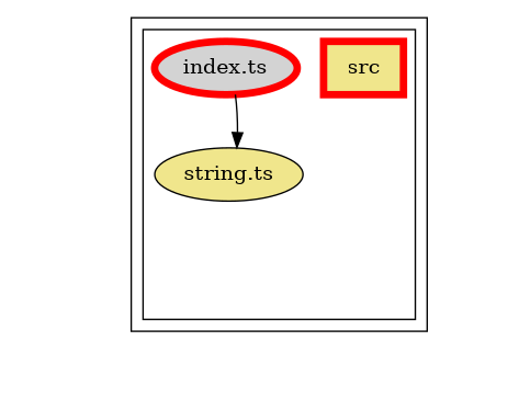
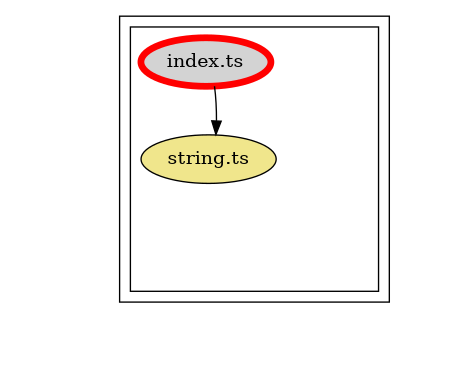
  digraph {
    compound=true
    node [style=filled]
    edge [style=invis]
    n1 [label="string.ts" fillcolor=khaki]
    exit_src [style=invis]
-   n3 [color="#ff0000" label=src penwidth=5 shape=rectangle fillcolor=khaki]
    n4 [color="#ff0000" label="index.ts" penwidth=5 fillcolor=lightgrey]
    "dependency-graph-[object Object]" [style=invis]
    subgraph cluster_1 {
      color="#000000"
      subgraph cluster_2 {
        color="#000000"
        n1
        exit_src
-       n3
        n4
      }
    }
    n1 -> exit_src
    exit_src -> exit_src
    exit_src -> exit_src
    exit_src -> "dependency-graph-[object Object]"
    n4 -> n1
    n4 -> n1 [color=black style=solid]
    n4 -> exit_src
  }
